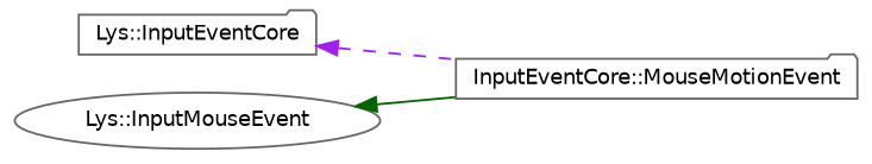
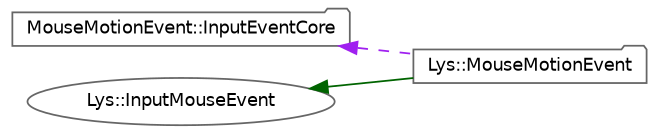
  digraph {
    rankdir=LR
    node [color=grey40 fillcolor=white fontname=Helvetica fontsize=10 shape=folder style=filled]
    edge [dir=back fontname=Helvetica fontsize=10 labelfontname=Helvetica labelfontsize=10]
-   n1 [height=0.2 label="Lys::InputEventCore" width=0.4]
-   n2 [height=0.2 label="InputEventCore::MouseMotionEvent" width=0.4]
+   n1 [height=0.2 label="MouseMotionEvent::InputEventCore" width=0.4]
+   n2 [height=0.2 label="Lys::MouseMotionEvent" width=0.4]
    n3 [height=0.2 label="Lys::InputMouseEvent" shape=ellipse width=0.4]
    n1 -> n2 [color=purple style=dashed]
    n3 -> n2 [color=darkgreen style=solid]
  }
